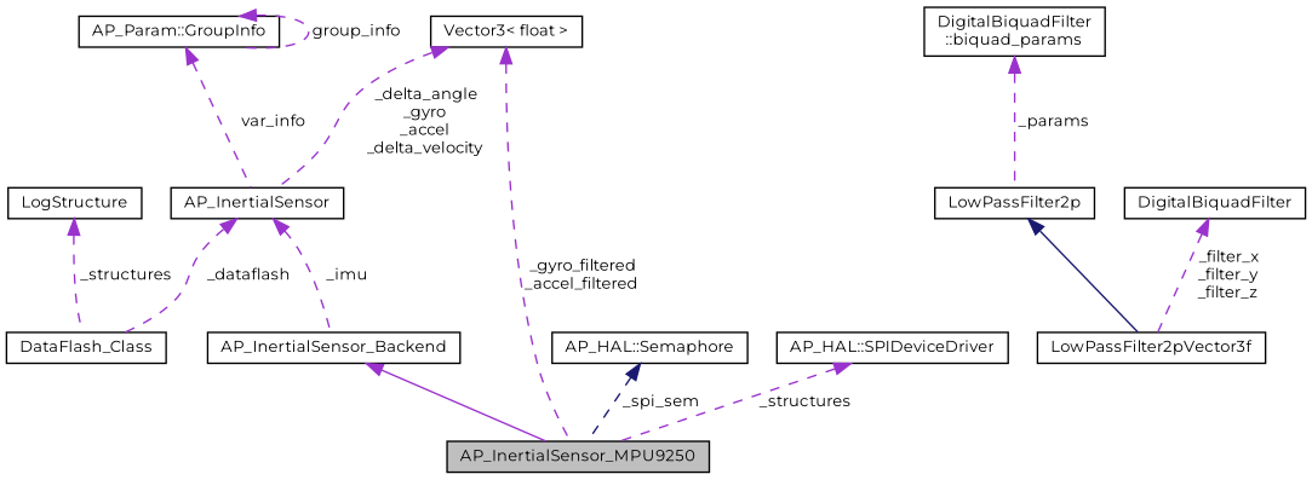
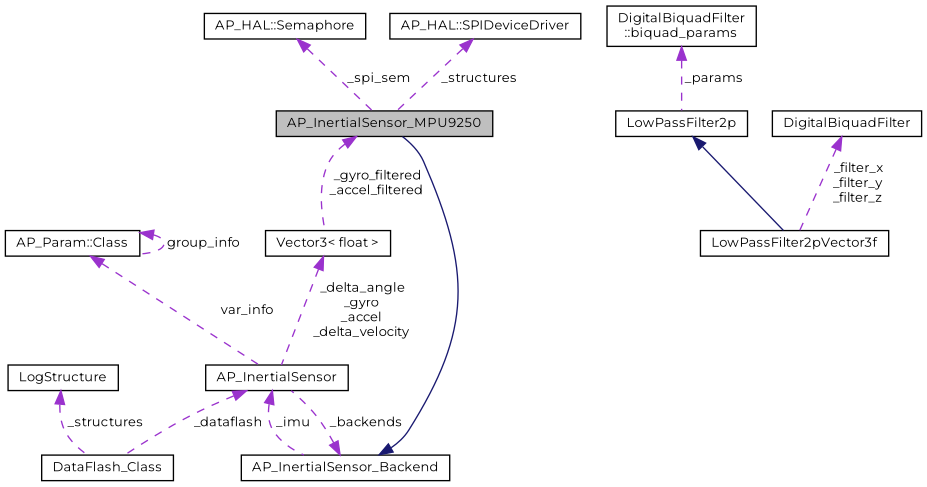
  digraph {
    fontname=Montserrat
    rankdir=TB
    node [color=black fillcolor=white fontname=Montserrat fontsize=10 shape=record style=filled]
    edge [color=darkorchid3 dir=back fontname=Montserrat fontsize=10 labelfontname=Helvetica labelfontsize=10 style=dashed]
    n1 [fillcolor=grey75 fontcolor=black height=0.2 label=AP_InertialSensor_MPU9250 width=0.4]
    n2 [height=0.2 label=AP_InertialSensor_Backend width=0.4]
    n3 [height=0.2 label=AP_InertialSensor width=0.4]
    n4 [height=0.2 label=DataFlash_Class width=0.4]
    n5 [height=0.2 label=LogStructure width=0.4]
-   n6 [height=0.2 label="AP_Param::GroupInfo" width=0.4]
+   n6 [height=0.2 label="AP_Param::Class" width=0.4]
    n7 [height=0.2 label="Vector3\< float \>" width=0.4]
    n8 [height=0.2 label=LowPassFilter2pVector3f width=0.4]
    n9 [height=0.2 label=LowPassFilter2p width=0.4]
    n10 [height=0.2 label="DigitalBiquadFilter\l::biquad_params" width=0.4]
    n11 [height=0.2 label=DigitalBiquadFilter width=0.4]
    n12 [height=0.2 label="AP_HAL::Semaphore" width=0.4]
    n13 [height=0.2 label="AP_HAL::SPIDeviceDriver" width=0.4]
-   n2 -> n1 [style=solid]
+   n2 -> n1 [color=midnightblue style=solid]
+   n2 -> n3 [label=" _backends"]
    n3 -> n2 [label=" _imu"]
    n3 -> n4 [label=" _dataflash"]
    n5 -> n4 [label=" _structures"]
    n6 -> n3 [label=" var_info"]
    n6 -> n6 [label=" group_info"]
-   n7 -> n1 [label=" _gyro_filtered\n_accel_filtered"]
+   n1 -> n7 [label=" _gyro_filtered\n_accel_filtered"]
    n7 -> n3 [label=" _delta_angle\n_gyro\n_accel\n_delta_velocity"]
    n9 -> n8 [color=midnightblue style=solid]
    n10 -> n9 [label=" _params"]
    n11 -> n8 [label=" _filter_x\n_filter_y\n_filter_z"]
-   n12 -> n1 [color=midnightblue label=" _spi_sem"]
+   n12 -> n1 [label=" _spi_sem"]
    n13 -> n1 [label=" _structures"]
  }
